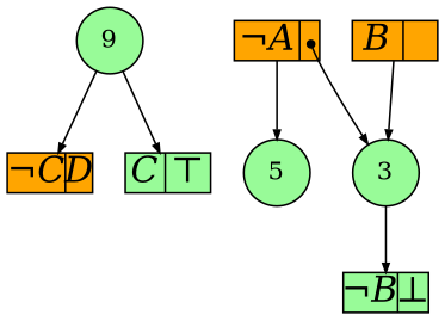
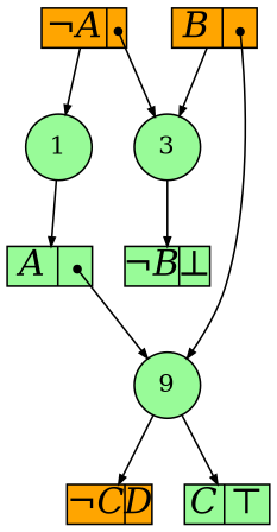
  digraph {
    node [fillcolor=palegreen shape=record style=filled fixedsize=true fontname="Times-Italic" fontsize=20]
    edge [arrowsize=.50]
    n1 [height=.25 label=9 shape=circle width=.25 fixedsize="" fontname="" fontsize=""]
    n2 [height=.25 label=3 shape=circle width=.25 fixedsize="" fontname="" fontsize=""]
-   n3 [height=.25 label=5 shape=circle width=.25 fixedsize="" fontname="" fontsize=""]
+   n3 [height=.25 label=1 shape=circle width=.25 fixedsize="" fontname="" fontsize=""]
    n4 [fillcolor=orange height=.30 label="<L>&not;C|<R>D" width=.65]
    n5 [height=.30 label="<L>C|<R>&#8868;" width=.65]
    n6 [height=.30 label="<L>&not;B|<R>&#8869;" width=.65]
+   n7 [height=.30 label="<L>A|<R>" width=.65]
    n8 [fillcolor=orange height=.30 label="<L>B|<R>" width=.65]
    n9 [fillcolor=orange height=.30 label="<L>&not;A|<R>" width=.65]
    subgraph sub_1 {
      rank=same
      n1
    }
    subgraph sub_2 {
      rank=same
      n2
    }
    subgraph sub_3 {
      rank=same
      n3
    }
    n1 -> n4
    n1 -> n5
    n2 -> n6
+   n3 -> n7
+   n7 -> n1 [arrowtail=dot dir=both tailclip=false tailport="R:c"]
+   n8 -> n1 [arrowtail=dot dir=both tailclip=false tailport="R:c"]
    n8 -> n2
    n9 -> n2 [arrowtail=dot dir=both tailclip=false tailport="R:c"]
    n9 -> n3
  }
